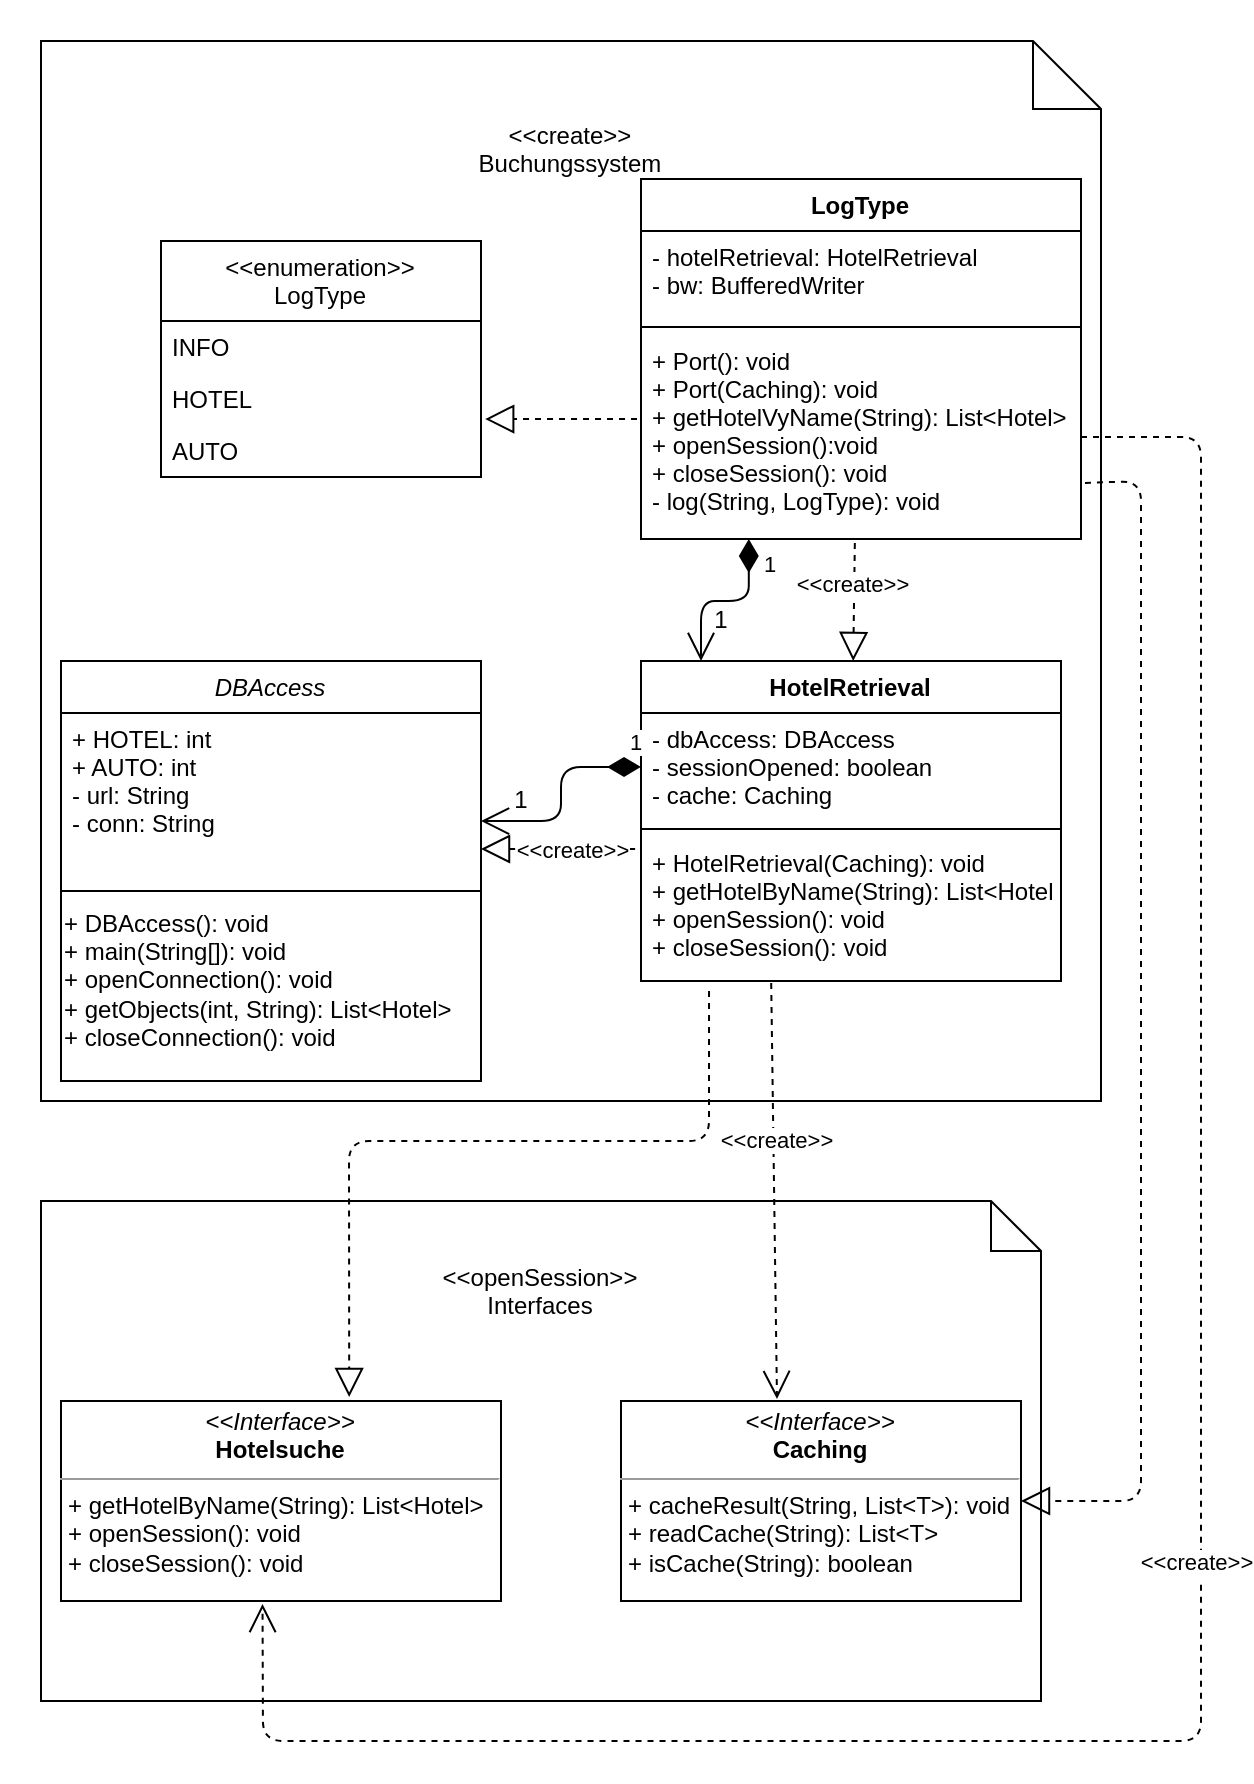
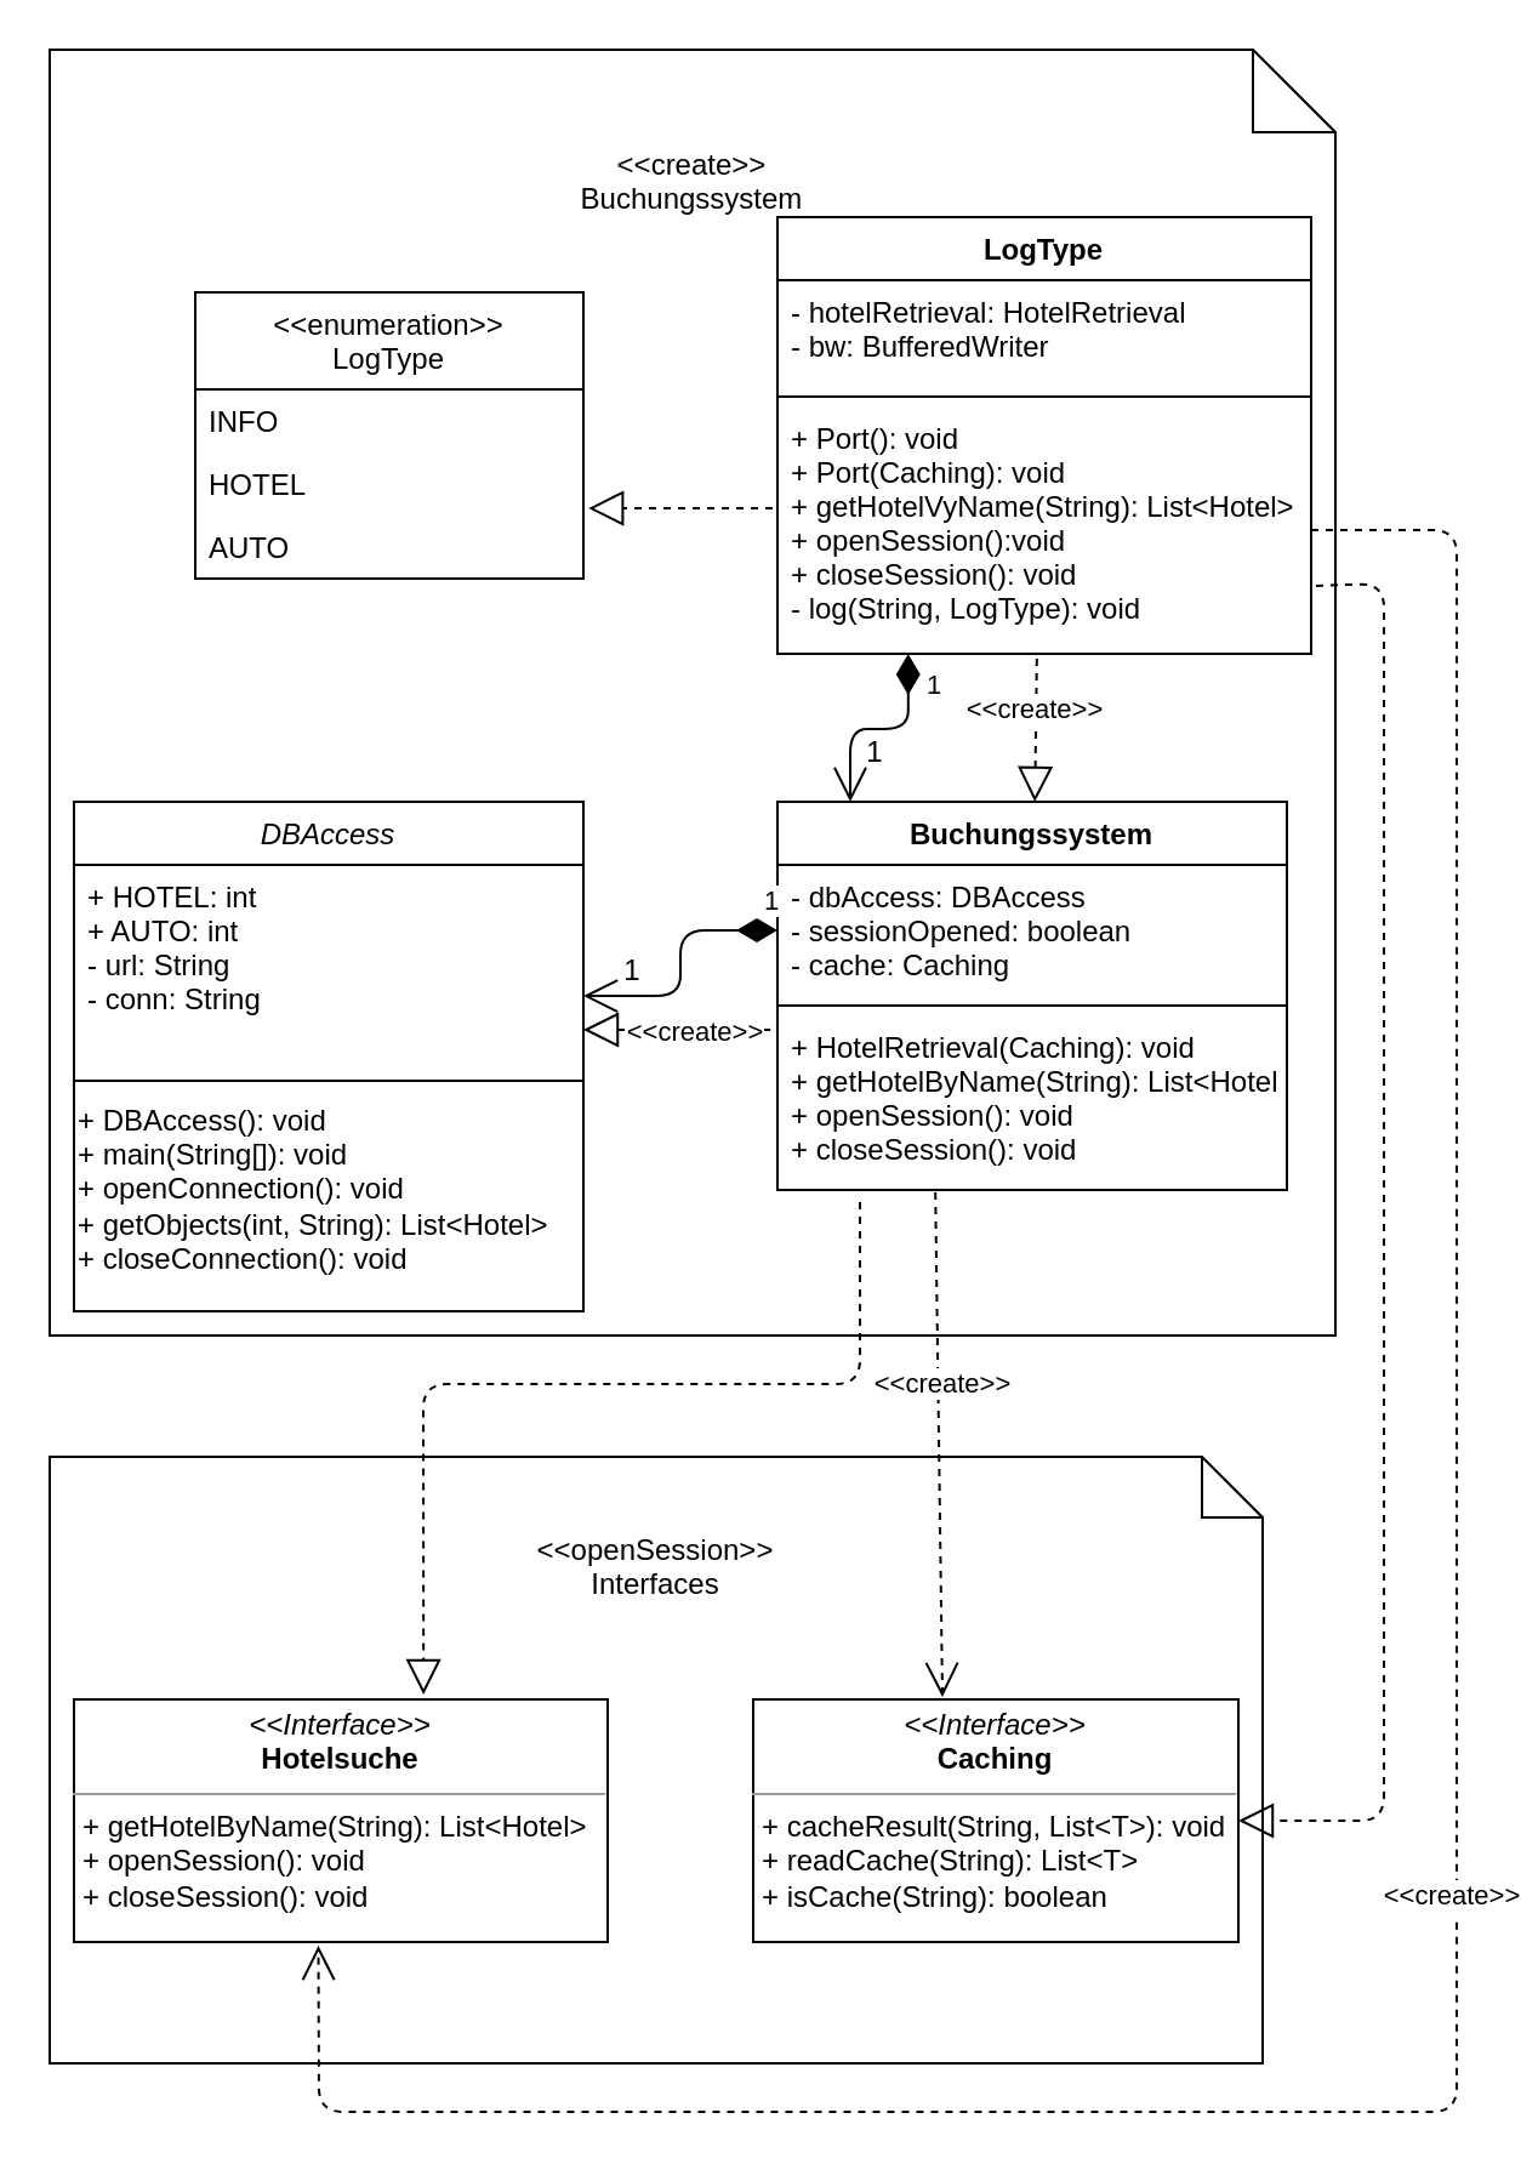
  <mxCell id="0" />
  <mxCell id="1" parent="0" />
  <mxCell id="2" value="&amp;lt;&amp;lt;create&amp;gt;&amp;gt;&lt;br&gt;Buchungssystem" style="shape=note2;boundedLbl=1;whiteSpace=wrap;html=1;size=34;verticalAlign=top;align=center;" vertex="1" parent="1"><mxGeometry x="20" y="20" width="530" height="530" as="geometry" /></mxCell>
  <mxCell id="3" value="DBAccess" style="swimlane;fontStyle=2;align=center;verticalAlign=top;childLayout=stackLayout;horizontal=1;startSize=26;horizontalStack=0;resizeParent=1;resizeLast=0;collapsible=1;marginBottom=0;rounded=0;shadow=0;strokeWidth=1;" parent="1" vertex="1"><mxGeometry x="30" y="330" width="210" height="210" as="geometry"><mxRectangle x="130" y="60" width="160" height="26" as="alternateBounds" /></mxGeometry></mxCell>
  <mxCell id="4" value="+ HOTEL: int&#10;+ AUTO: int&#10;- url: String&#10;- conn: String&#10;" style="text;align=left;verticalAlign=top;spacingLeft=4;spacingRight=4;overflow=hidden;rotatable=0;points=[[0,0.5],[1,0.5]];portConstraint=eastwest;" parent="3" vertex="1"><mxGeometry y="26" width="210" height="64" as="geometry" /></mxCell>
  <mxCell id="5" value="" style="line;html=1;strokeWidth=1;align=left;verticalAlign=middle;spacingTop=-1;spacingLeft=3;spacingRight=3;rotatable=0;labelPosition=right;points=[];portConstraint=eastwest;" parent="3" vertex="1"><mxGeometry y="90" width="210" height="50" as="geometry" /></mxCell>
  <mxCell id="6" value="+ DBAccess(): void&lt;br&gt;+ main(String[]): void&lt;br&gt;+ openConnection(): void&lt;br&gt;+ getObjects(int, String): List&amp;lt;Hotel&amp;gt;&lt;br&gt;+ closeConnection(): void" style="text;html=1;strokeColor=none;fillColor=none;align=left;verticalAlign=middle;whiteSpace=wrap;rounded=0;" vertex="1" parent="3"><mxGeometry y="140" width="210" height="40" as="geometry" /></mxCell>
  <mxCell id="7" value="LogType" style="swimlane;fontStyle=1;align=center;verticalAlign=top;childLayout=stackLayout;horizontal=1;startSize=26;horizontalStack=0;resizeParent=1;resizeParentMax=0;resizeLast=0;collapsible=1;marginBottom=0;" vertex="1" parent="1"><mxGeometry x="320" y="89" width="220" height="180" as="geometry" /></mxCell>
  <mxCell id="8" value="- hotelRetrieval: HotelRetrieval&#10;- bw: BufferedWriter" style="text;strokeColor=none;fillColor=none;align=left;verticalAlign=top;spacingLeft=4;spacingRight=4;overflow=hidden;rotatable=0;points=[[0,0.5],[1,0.5]];portConstraint=eastwest;" vertex="1" parent="7"><mxGeometry y="26" width="220" height="44" as="geometry" /></mxCell>
  <mxCell id="9" value="" style="line;strokeWidth=1;fillColor=none;align=left;verticalAlign=middle;spacingTop=-1;spacingLeft=3;spacingRight=3;rotatable=0;labelPosition=right;points=[];portConstraint=eastwest;" vertex="1" parent="7"><mxGeometry y="70" width="220" height="8" as="geometry" /></mxCell>
  <mxCell id="10" value="+ Port(): void&#10;+ Port(Caching): void&#10;+ getHotelVyName(String): List&lt;Hotel&gt;&#10;+ openSession():void&#10;+ closeSession(): void&#10;- log(String, LogType): void" style="text;strokeColor=none;fillColor=none;align=left;verticalAlign=top;spacingLeft=4;spacingRight=4;overflow=hidden;rotatable=0;points=[[0,0.5],[1,0.5]];portConstraint=eastwest;" vertex="1" parent="7"><mxGeometry y="78" width="220" height="102" as="geometry" /></mxCell>
- <mxCell id="11" value="HotelRetrieval" style="swimlane;fontStyle=1;align=center;verticalAlign=top;childLayout=stackLayout;horizontal=1;startSize=26;horizontalStack=0;resizeParent=1;resizeParentMax=0;resizeLast=0;collapsible=1;marginBottom=0;" vertex="1" parent="1"><mxGeometry x="320" y="330" width="210" height="160" as="geometry" /></mxCell>
+ <mxCell id="11" value="Buchungssystem" style="swimlane;fontStyle=1;align=center;verticalAlign=top;childLayout=stackLayout;horizontal=1;startSize=26;horizontalStack=0;resizeParent=1;resizeParentMax=0;resizeLast=0;collapsible=1;marginBottom=0;" vertex="1" parent="1"><mxGeometry x="320" y="330" width="210" height="160" as="geometry" /></mxCell>
  <mxCell id="12" value="- dbAccess: DBAccess&#10;- sessionOpened: boolean&#10;- cache: Caching" style="text;strokeColor=none;fillColor=none;align=left;verticalAlign=top;spacingLeft=4;spacingRight=4;overflow=hidden;rotatable=0;points=[[0,0.5],[1,0.5]];portConstraint=eastwest;" vertex="1" parent="11"><mxGeometry y="26" width="210" height="54" as="geometry" /></mxCell>
  <mxCell id="13" value="" style="line;strokeWidth=1;fillColor=none;align=left;verticalAlign=middle;spacingTop=-1;spacingLeft=3;spacingRight=3;rotatable=0;labelPosition=right;points=[];portConstraint=eastwest;" vertex="1" parent="11"><mxGeometry y="80" width="210" height="8" as="geometry" /></mxCell>
  <mxCell id="14" value="+ HotelRetrieval(Caching): void&#10;+ getHotelByName(String): List&lt;Hotel&gt;&#10;+ openSession(): void&#10;+ closeSession(): void" style="text;strokeColor=none;fillColor=none;align=left;verticalAlign=top;spacingLeft=4;spacingRight=4;overflow=hidden;rotatable=0;points=[[0,0.5],[1,0.5]];portConstraint=eastwest;" vertex="1" parent="11"><mxGeometry y="88" width="210" height="72" as="geometry" /></mxCell>
  <mxCell id="15" value="&lt;&lt;enumeration&gt;&gt;&#10;LogType" style="swimlane;fontStyle=0;childLayout=stackLayout;horizontal=1;startSize=40;fillColor=none;horizontalStack=0;resizeParent=1;resizeParentMax=0;resizeLast=0;collapsible=1;marginBottom=0;align=center;" vertex="1" parent="1"><mxGeometry x="80" y="120" width="160" height="118" as="geometry" /></mxCell>
  <mxCell id="16" value="INFO" style="text;strokeColor=none;fillColor=none;align=left;verticalAlign=top;spacingLeft=4;spacingRight=4;overflow=hidden;rotatable=0;points=[[0,0.5],[1,0.5]];portConstraint=eastwest;" vertex="1" parent="15"><mxGeometry y="40" width="160" height="26" as="geometry" /></mxCell>
  <mxCell id="17" value="HOTEL" style="text;strokeColor=none;fillColor=none;align=left;verticalAlign=top;spacingLeft=4;spacingRight=4;overflow=hidden;rotatable=0;points=[[0,0.5],[1,0.5]];portConstraint=eastwest;" vertex="1" parent="15"><mxGeometry y="66" width="160" height="26" as="geometry" /></mxCell>
  <mxCell id="18" value="AUTO" style="text;strokeColor=none;fillColor=none;align=left;verticalAlign=top;spacingLeft=4;spacingRight=4;overflow=hidden;rotatable=0;points=[[0,0.5],[1,0.5]];portConstraint=eastwest;" vertex="1" parent="15"><mxGeometry y="92" width="160" height="26" as="geometry" /></mxCell>
  <mxCell id="19" value="" style="endArrow=block;dashed=1;endFill=0;endSize=12;html=1;exitX=0.486;exitY=1.02;exitDx=0;exitDy=0;exitPerimeter=0;" edge="1" parent="1" source="10" target="11"><mxGeometry width="160" relative="1" as="geometry"><mxPoint x="90" y="280" as="sourcePoint" /><mxPoint x="250" y="280" as="targetPoint" /></mxGeometry></mxCell>
  <mxCell id="20" value="&amp;lt;&amp;lt;create&amp;gt;&amp;gt;" style="edgeLabel;html=1;align=center;verticalAlign=middle;resizable=0;points=[];" vertex="1" connectable="0" parent="19"><mxGeometry x="0.249" y="2" relative="1" as="geometry"><mxPoint x="-3.29" y="-17.06" as="offset" /></mxGeometry></mxCell>
  <mxCell id="21" value="1" style="endArrow=open;html=1;endSize=12;startArrow=diamondThin;startSize=14;startFill=1;edgeStyle=orthogonalEdgeStyle;align=left;verticalAlign=bottom;exitX=0.245;exitY=1;exitDx=0;exitDy=0;exitPerimeter=0;" edge="1" parent="1" source="10"><mxGeometry x="-0.473" y="6" relative="1" as="geometry"><mxPoint x="90" y="280" as="sourcePoint" /><mxPoint x="350" y="330" as="targetPoint" /><Array as="points"><mxPoint x="374" y="300" /><mxPoint x="350" y="300" /></Array><mxPoint as="offset" /></mxGeometry></mxCell>
  <mxCell id="22" value="1" style="text;html=1;align=center;verticalAlign=middle;resizable=0;points=[];autosize=1;" vertex="1" parent="1"><mxGeometry x="350" y="300" width="20" height="20" as="geometry" /></mxCell>
  <mxCell id="23" value="" style="endArrow=block;dashed=1;endFill=0;endSize=12;html=1;exitX=-0.014;exitY=0.083;exitDx=0;exitDy=0;exitPerimeter=0;" edge="1" parent="1" source="14"><mxGeometry width="160" relative="1" as="geometry"><mxPoint x="90" y="280" as="sourcePoint" /><mxPoint x="240" y="424" as="targetPoint" /></mxGeometry></mxCell>
  <mxCell id="24" value="&amp;lt;&amp;lt;create&amp;gt;&amp;gt;" style="edgeLabel;html=1;align=center;verticalAlign=middle;resizable=0;points=[];" vertex="1" connectable="0" parent="23"><mxGeometry x="-0.162" y="1" relative="1" as="geometry"><mxPoint as="offset" /></mxGeometry></mxCell>
  <mxCell id="25" value="1" style="endArrow=open;html=1;endSize=12;startArrow=diamondThin;startSize=14;startFill=1;edgeStyle=orthogonalEdgeStyle;align=left;verticalAlign=bottom;exitX=0;exitY=0.5;exitDx=0;exitDy=0;entryX=1;entryY=0.844;entryDx=0;entryDy=0;entryPerimeter=0;" edge="1" parent="1" source="12" target="4"><mxGeometry x="-0.864" y="-3" relative="1" as="geometry"><mxPoint x="90" y="280" as="sourcePoint" /><mxPoint x="250" y="280" as="targetPoint" /><mxPoint as="offset" /></mxGeometry></mxCell>
  <mxCell id="26" value="1" style="text;html=1;align=center;verticalAlign=middle;resizable=0;points=[];autosize=1;" vertex="1" parent="1"><mxGeometry x="250" y="390" width="20" height="20" as="geometry" /></mxCell>
  <mxCell id="27" value="" style="endArrow=block;dashed=1;endFill=0;endSize=12;html=1;exitX=-0.009;exitY=0.412;exitDx=0;exitDy=0;exitPerimeter=0;entryX=1.013;entryY=-0.115;entryDx=0;entryDy=0;entryPerimeter=0;" edge="1" parent="1" source="10" target="18"><mxGeometry width="160" relative="1" as="geometry"><mxPoint x="90" y="280" as="sourcePoint" /><mxPoint x="250" y="280" as="targetPoint" /></mxGeometry></mxCell>
  <mxCell id="28" value="&amp;lt;&amp;lt;openSession&amp;gt;&amp;gt;&lt;br&gt;Interfaces" style="shape=note2;boundedLbl=1;whiteSpace=wrap;html=1;size=25;verticalAlign=top;align=center;" vertex="1" parent="1"><mxGeometry x="20" y="600" width="500" height="250" as="geometry" /></mxCell>
  <mxCell id="29" value="&lt;p style=&quot;margin: 0px ; margin-top: 4px ; text-align: center&quot;&gt;&lt;i&gt;&amp;lt;&amp;lt;Interface&amp;gt;&amp;gt;&lt;/i&gt;&lt;br&gt;&lt;b&gt;Hotelsuche&lt;/b&gt;&lt;/p&gt;&lt;hr size=&quot;1&quot;&gt;&lt;p style=&quot;margin: 0px ; margin-left: 4px&quot;&gt;&lt;span&gt;+ getHotelByName(String): List&amp;lt;Hotel&amp;gt;&lt;/span&gt;&lt;/p&gt;&lt;p style=&quot;margin: 0px ; margin-left: 4px&quot;&gt;&lt;span&gt;+ openSession(): void&lt;/span&gt;&lt;/p&gt;&lt;p style=&quot;margin: 0px ; margin-left: 4px&quot;&gt;&lt;span&gt;+ closeSession(): void&lt;/span&gt;&lt;/p&gt;" style="verticalAlign=top;align=left;overflow=fill;fontSize=12;fontFamily=Helvetica;html=1;" vertex="1" parent="1"><mxGeometry x="30" y="700" width="220" height="100" as="geometry" /></mxCell>
  <mxCell id="30" value="&lt;p style=&quot;margin: 0px ; margin-top: 4px ; text-align: center&quot;&gt;&lt;i&gt;&amp;lt;&amp;lt;Interface&amp;gt;&amp;gt;&lt;/i&gt;&lt;br&gt;&lt;b&gt;Caching&lt;/b&gt;&lt;/p&gt;&lt;hr size=&quot;1&quot;&gt;&lt;p style=&quot;margin: 0px ; margin-left: 4px&quot;&gt;+ cacheResult(String, List&amp;lt;T&amp;gt;): void&lt;/p&gt;&lt;p style=&quot;margin: 0px ; margin-left: 4px&quot;&gt;+ readCache(String): List&amp;lt;T&amp;gt;&lt;/p&gt;&lt;p style=&quot;margin: 0px ; margin-left: 4px&quot;&gt;+ isCache(String): boolean&lt;/p&gt;" style="verticalAlign=top;align=left;overflow=fill;fontSize=12;fontFamily=Helvetica;html=1;" vertex="1" parent="1"><mxGeometry x="310" y="700" width="200" height="100" as="geometry" /></mxCell>
  <mxCell id="31" value="" style="endArrow=block;dashed=1;endFill=0;endSize=12;html=1;exitX=0.162;exitY=1.069;exitDx=0;exitDy=0;exitPerimeter=0;entryX=0.655;entryY=-0.02;entryDx=0;entryDy=0;entryPerimeter=0;" edge="1" parent="1" source="14" target="29"><mxGeometry width="160" relative="1" as="geometry"><mxPoint x="170" y="360" as="sourcePoint" /><mxPoint x="330" y="360" as="targetPoint" /><Array as="points"><mxPoint x="354" y="570" /><mxPoint x="174" y="570" /></Array></mxGeometry></mxCell>
  <mxCell id="32" value="Use" style="endArrow=open;endSize=12;dashed=1;html=1;exitX=0.31;exitY=1.014;exitDx=0;exitDy=0;exitPerimeter=0;entryX=0.39;entryY=-0.01;entryDx=0;entryDy=0;entryPerimeter=0;" edge="1" parent="1" source="14" target="30"><mxGeometry x="-0.24" y="2" width="160" relative="1" as="geometry"><mxPoint x="170" y="460" as="sourcePoint" /><mxPoint x="330" y="460" as="targetPoint" /><mxPoint as="offset" /></mxGeometry></mxCell>
  <mxCell id="33" value="&amp;lt;&amp;lt;create&amp;gt;&amp;gt;" style="edgeLabel;html=1;align=center;verticalAlign=middle;resizable=0;points=[];" vertex="1" connectable="0" parent="32"><mxGeometry x="0.425" relative="1" as="geometry"><mxPoint y="-69.23" as="offset" /></mxGeometry></mxCell>
  <mxCell id="34" value="" style="endArrow=block;dashed=1;endFill=0;endSize=12;html=1;exitX=1.009;exitY=0.725;exitDx=0;exitDy=0;exitPerimeter=0;entryX=1;entryY=0.5;entryDx=0;entryDy=0;" edge="1" parent="1" source="10" target="30"><mxGeometry width="160" relative="1" as="geometry"><mxPoint x="170" y="460" as="sourcePoint" /><mxPoint x="330" y="460" as="targetPoint" /><Array as="points"><mxPoint x="570" y="240" /><mxPoint x="570" y="750" /></Array></mxGeometry></mxCell>
  <mxCell id="35" value="Use" style="endArrow=open;endSize=12;dashed=1;html=1;exitX=1;exitY=0.5;exitDx=0;exitDy=0;entryX=0.458;entryY=1.015;entryDx=0;entryDy=0;entryPerimeter=0;" edge="1" parent="1" source="10" target="29"><mxGeometry width="160" relative="1" as="geometry"><mxPoint x="280" y="390" as="sourcePoint" /><mxPoint x="460" y="1010" as="targetPoint" /><Array as="points"><mxPoint x="600" y="218" /><mxPoint x="600" y="870" /><mxPoint x="131" y="870" /></Array></mxGeometry></mxCell>
  <mxCell id="36" value="&amp;lt;&amp;lt;create&amp;gt;&amp;gt;" style="edgeLabel;html=1;align=center;verticalAlign=middle;resizable=0;points=[];" vertex="1" connectable="0" parent="35"><mxGeometry x="-0.064" y="-3" relative="1" as="geometry"><mxPoint y="37.29" as="offset" /></mxGeometry></mxCell>
